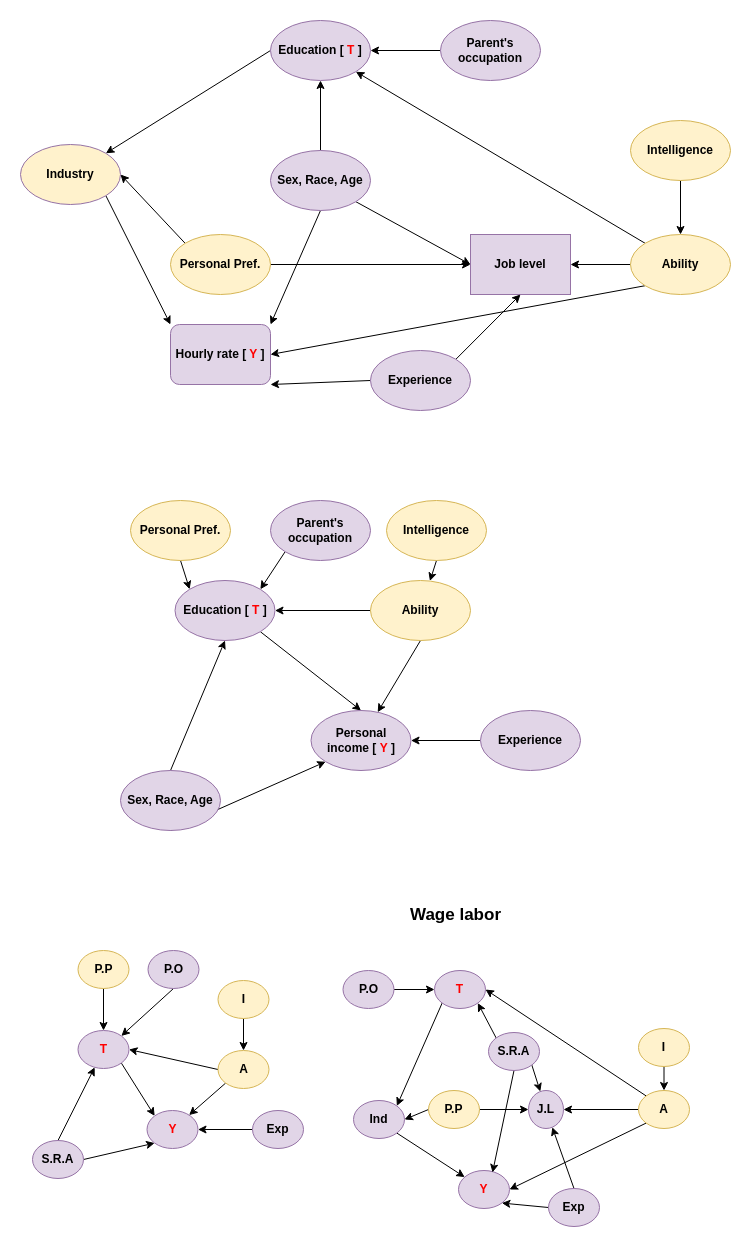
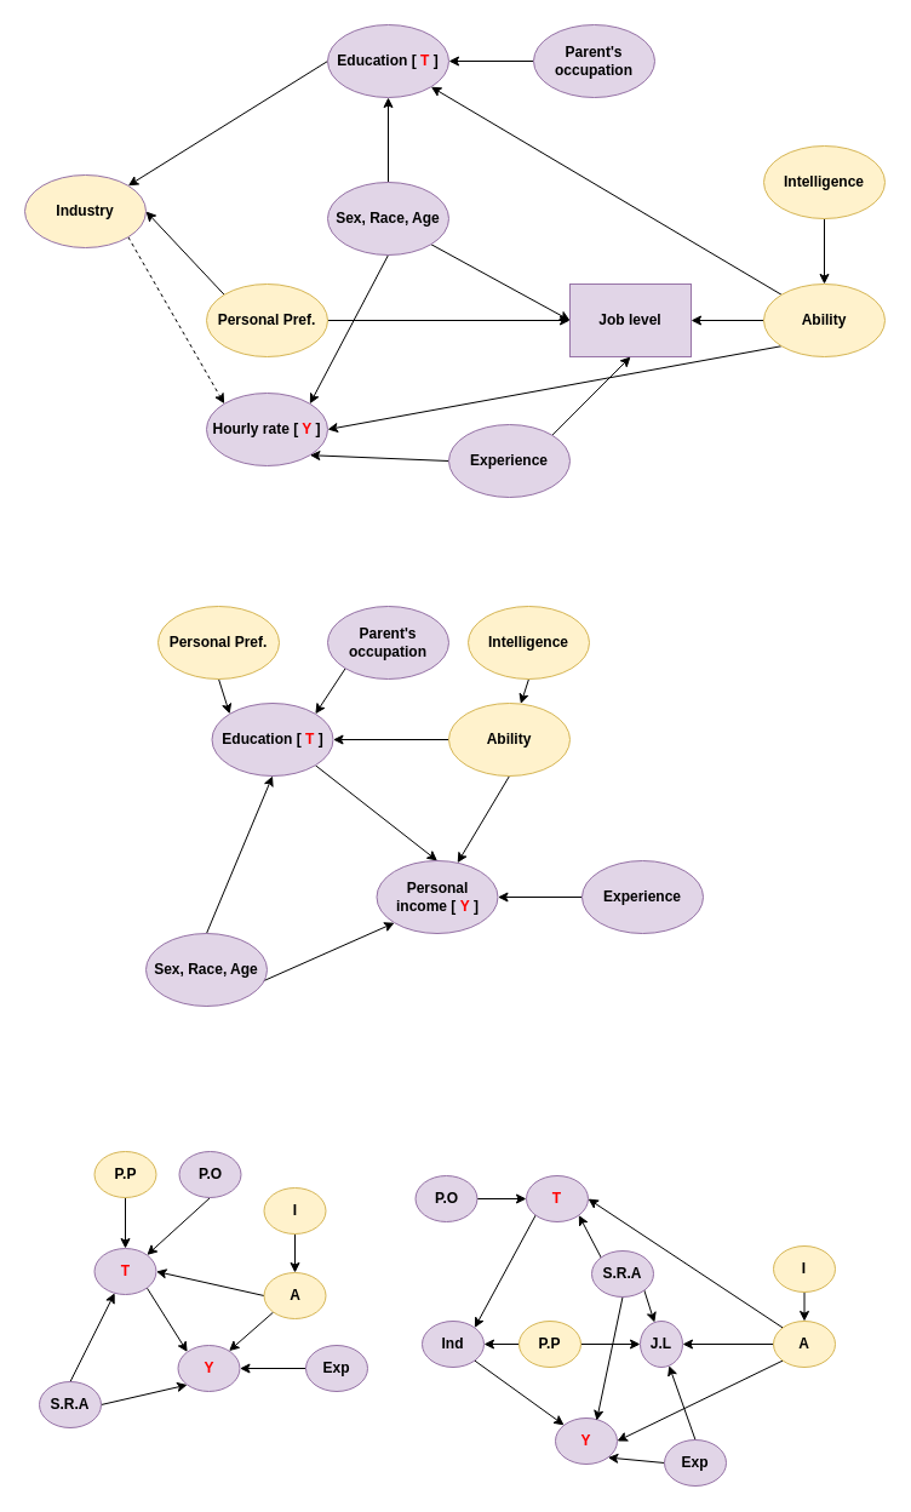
  <mxCell id="0" />
  <mxCell id="1" parent="0" />
  <mxCell id="2" style="edgeStyle=none;rounded=0;orthogonalLoop=1;jettySize=auto;html=1;exitX=0;exitY=0.5;exitDx=0;exitDy=0;entryX=1;entryY=0;entryDx=0;entryDy=0;" edge="1" parent="1" source="3" target="5"><mxGeometry relative="1" as="geometry" /></mxCell>
  <mxCell id="3" value="&lt;b&gt;Education&amp;nbsp;&lt;/b&gt;&lt;b style=&quot;border-color: var(--border-color);&quot;&gt;[&amp;nbsp;&lt;font color=&quot;#ff0000&quot;&gt;T&lt;/font&gt;&amp;nbsp;]&lt;/b&gt;" style="ellipse;whiteSpace=wrap;html=1;fillColor=#e1d5e7;strokeColor=#9673a6;" parent="1" vertex="1"><mxGeometry x="270" y="20" width="100" height="60" as="geometry" /></mxCell>
- <mxCell id="4" style="edgeStyle=none;rounded=0;orthogonalLoop=1;jettySize=auto;html=1;exitX=1;exitY=1;exitDx=0;exitDy=0;entryX=0;entryY=0;entryDx=0;entryDy=0;" edge="1" parent="1" source="5" target="17"><mxGeometry relative="1" as="geometry" /></mxCell>
+ <mxCell id="4" style="edgeStyle=none;rounded=0;orthogonalLoop=1;jettySize=auto;html=1;exitX=1;exitY=1;exitDx=0;exitDy=0;entryX=0;entryY=0;entryDx=0;entryDy=0;dashed=1;" edge="1" parent="1" source="5" target="17"><mxGeometry relative="1" as="geometry" /></mxCell>
  <mxCell id="5" value="&lt;b&gt;Industry&lt;/b&gt;" style="ellipse;whiteSpace=wrap;html=1;fillColor=#fff2cc;strokeColor=#9673a6;" parent="1" vertex="1"><mxGeometry x="20" y="144" width="100" height="60" as="geometry" /></mxCell>
  <mxCell id="6" style="edgeStyle=none;rounded=0;orthogonalLoop=1;jettySize=auto;html=1;exitX=1;exitY=0.5;exitDx=0;exitDy=0;entryX=0;entryY=0.5;entryDx=0;entryDy=0;" edge="1" parent="1" source="8" target="13"><mxGeometry relative="1" as="geometry" /></mxCell>
  <mxCell id="7" style="edgeStyle=none;rounded=0;orthogonalLoop=1;jettySize=auto;html=1;exitX=0;exitY=0;exitDx=0;exitDy=0;entryX=1;entryY=0.5;entryDx=0;entryDy=0;" edge="1" parent="1" source="8" target="5"><mxGeometry relative="1" as="geometry" /></mxCell>
  <mxCell id="8" value="&lt;b&gt;Personal Pref.&lt;/b&gt;" style="ellipse;whiteSpace=wrap;html=1;fillColor=#fff2cc;strokeColor=#d6b656;" parent="1" vertex="1"><mxGeometry x="170" y="234" width="100" height="60" as="geometry" /></mxCell>
  <mxCell id="9" style="edgeStyle=none;rounded=0;orthogonalLoop=1;jettySize=auto;html=1;exitX=0.5;exitY=0;exitDx=0;exitDy=0;entryX=0.5;entryY=1;entryDx=0;entryDy=0;" edge="1" parent="1" source="12" target="3"><mxGeometry relative="1" as="geometry" /></mxCell>
  <mxCell id="10" style="edgeStyle=none;rounded=0;orthogonalLoop=1;jettySize=auto;html=1;exitX=0.5;exitY=1;exitDx=0;exitDy=0;entryX=1;entryY=0;entryDx=0;entryDy=0;" edge="1" parent="1" source="12" target="17"><mxGeometry relative="1" as="geometry" /></mxCell>
  <mxCell id="11" style="edgeStyle=none;rounded=0;orthogonalLoop=1;jettySize=auto;html=1;exitX=1;exitY=1;exitDx=0;exitDy=0;entryX=0;entryY=0.5;entryDx=0;entryDy=0;" edge="1" parent="1" source="12" target="13"><mxGeometry relative="1" as="geometry" /></mxCell>
  <mxCell id="12" value="&lt;b&gt;Sex, Race, Age&lt;/b&gt;" style="ellipse;whiteSpace=wrap;html=1;fillColor=#e1d5e7;strokeColor=#9673a6;" parent="1" vertex="1"><mxGeometry x="270" y="150" width="100" height="60" as="geometry" /></mxCell>
  <mxCell id="13" value="&lt;b&gt;Job level&lt;/b&gt;" style="whiteSpace=wrap;html=1;fillColor=#e1d5e7;strokeColor=#9673a6;rounded=0;" parent="1" vertex="1"><mxGeometry x="470" y="234" width="100" height="60" as="geometry" /></mxCell>
  <mxCell id="14" style="edgeStyle=none;rounded=0;orthogonalLoop=1;jettySize=auto;html=1;exitX=0;exitY=0.5;exitDx=0;exitDy=0;entryX=1;entryY=1;entryDx=0;entryDy=0;" edge="1" parent="1" source="16" target="17"><mxGeometry relative="1" as="geometry" /></mxCell>
  <mxCell id="15" style="edgeStyle=none;rounded=0;orthogonalLoop=1;jettySize=auto;html=1;exitX=1;exitY=0;exitDx=0;exitDy=0;entryX=0.5;entryY=1;entryDx=0;entryDy=0;" edge="1" parent="1" source="16" target="13"><mxGeometry relative="1" as="geometry" /></mxCell>
  <mxCell id="16" value="&lt;b&gt;Experience&lt;/b&gt;" style="ellipse;whiteSpace=wrap;html=1;fillColor=#e1d5e7;strokeColor=#9673a6;" parent="1" vertex="1"><mxGeometry x="370" y="350" width="100" height="60" as="geometry" /></mxCell>
- <mxCell id="17" value="&lt;b&gt;Hourly rate [ &lt;font color=&quot;#ff0000&quot;&gt;Y&lt;/font&gt; ]&lt;/b&gt;" style="whiteSpace=wrap;html=1;fillColor=#e1d5e7;strokeColor=#9673a6;rounded=1;" parent="1" vertex="1"><mxGeometry x="170" y="324" width="100" height="60" as="geometry" /></mxCell>
+ <mxCell id="17" value="&lt;b&gt;Hourly rate [ &lt;font color=&quot;#ff0000&quot;&gt;Y&lt;/font&gt; ]&lt;/b&gt;" style="ellipse;whiteSpace=wrap;html=1;fillColor=#e1d5e7;strokeColor=#9673a6;" parent="1" vertex="1"><mxGeometry x="170" y="324" width="100" height="60" as="geometry" /></mxCell>
  <mxCell id="18" style="edgeStyle=none;rounded=0;orthogonalLoop=1;jettySize=auto;html=1;exitX=0.5;exitY=1;exitDx=0;exitDy=0;" edge="1" parent="1" source="19" target="23"><mxGeometry relative="1" as="geometry" /></mxCell>
  <mxCell id="19" value="&lt;b&gt;Intelligence&lt;/b&gt;" style="ellipse;whiteSpace=wrap;html=1;fillColor=#fff2cc;strokeColor=#d6b656;" parent="1" vertex="1"><mxGeometry x="630" y="120" width="100" height="60" as="geometry" /></mxCell>
  <mxCell id="20" style="edgeStyle=none;rounded=0;orthogonalLoop=1;jettySize=auto;html=1;exitX=0;exitY=1;exitDx=0;exitDy=0;entryX=1;entryY=0.5;entryDx=0;entryDy=0;" edge="1" parent="1" source="23" target="17"><mxGeometry relative="1" as="geometry" /></mxCell>
  <mxCell id="21" style="edgeStyle=none;rounded=0;orthogonalLoop=1;jettySize=auto;html=1;exitX=0;exitY=0;exitDx=0;exitDy=0;entryX=1;entryY=1;entryDx=0;entryDy=0;" edge="1" parent="1" source="23" target="3"><mxGeometry relative="1" as="geometry" /></mxCell>
  <mxCell id="22" style="edgeStyle=none;rounded=0;orthogonalLoop=1;jettySize=auto;html=1;exitX=0;exitY=0.5;exitDx=0;exitDy=0;entryX=1;entryY=0.5;entryDx=0;entryDy=0;" edge="1" parent="1" source="23" target="13"><mxGeometry relative="1" as="geometry" /></mxCell>
  <mxCell id="23" value="&lt;b&gt;Ability&lt;/b&gt;" style="ellipse;whiteSpace=wrap;html=1;fillColor=#fff2cc;strokeColor=#d6b656;" parent="1" vertex="1"><mxGeometry x="630" y="234" width="100" height="60" as="geometry" /></mxCell>
  <mxCell id="24" style="edgeStyle=none;rounded=0;orthogonalLoop=1;jettySize=auto;html=1;exitX=1;exitY=1;exitDx=0;exitDy=0;entryX=0;entryY=0;entryDx=0;entryDy=0;" edge="1" parent="1" source="25" target="36"><mxGeometry relative="1" as="geometry" /></mxCell>
  <mxCell id="25" value="&lt;b style=&quot;border-color: var(--border-color);&quot;&gt;&lt;font color=&quot;#ff0000&quot;&gt;T&lt;/font&gt;&lt;/b&gt;" style="ellipse;whiteSpace=wrap;html=1;fillColor=#e1d5e7;strokeColor=#9673a6;" parent="1" vertex="1"><mxGeometry x="77.5" y="1030" width="51" height="38" as="geometry" /></mxCell>
  <mxCell id="26" style="edgeStyle=none;rounded=0;orthogonalLoop=1;jettySize=auto;html=1;exitX=1;exitY=1;exitDx=0;exitDy=0;" edge="1" parent="1" source="27" target="63"><mxGeometry relative="1" as="geometry" /></mxCell>
- <mxCell id="27" value="&lt;b&gt;Ind&lt;/b&gt;" style="ellipse;whiteSpace=wrap;html=1;fillColor=#e1d5e7;strokeColor=#9673a6;" parent="1" vertex="1"><mxGeometry x="353" y="1100" width="51" height="38" as="geometry" /></mxCell>
+ <mxCell id="27" value="&lt;b&gt;Ind&lt;/b&gt;" style="ellipse;whiteSpace=wrap;html=1;fillColor=#e1d5e7;strokeColor=#9673a6;" parent="1" vertex="1"><mxGeometry x="348" y="1090" width="51" height="38" as="geometry" /></mxCell>
  <mxCell id="28" style="edgeStyle=none;rounded=0;orthogonalLoop=1;jettySize=auto;html=1;exitX=0.5;exitY=1;exitDx=0;exitDy=0;" edge="1" parent="1" source="29" target="25"><mxGeometry relative="1" as="geometry" /></mxCell>
  <mxCell id="29" value="&lt;b&gt;P.P&lt;/b&gt;" style="ellipse;whiteSpace=wrap;html=1;fillColor=#fff2cc;strokeColor=#d6b656;" parent="1" vertex="1"><mxGeometry x="77.5" y="950" width="51" height="38" as="geometry" /></mxCell>
  <mxCell id="30" style="edgeStyle=none;rounded=0;orthogonalLoop=1;jettySize=auto;html=1;exitX=1;exitY=0.5;exitDx=0;exitDy=0;entryX=0;entryY=1;entryDx=0;entryDy=0;" edge="1" parent="1" source="32" target="36"><mxGeometry relative="1" as="geometry" /></mxCell>
  <mxCell id="31" style="edgeStyle=none;rounded=0;orthogonalLoop=1;jettySize=auto;html=1;exitX=0.5;exitY=0;exitDx=0;exitDy=0;" edge="1" parent="1" source="32" target="25"><mxGeometry relative="1" as="geometry" /></mxCell>
  <mxCell id="32" value="&lt;b&gt;S.R.A&lt;/b&gt;" style="ellipse;whiteSpace=wrap;html=1;fillColor=#e1d5e7;strokeColor=#9673a6;" parent="1" vertex="1"><mxGeometry x="32" y="1140" width="51" height="38" as="geometry" /></mxCell>
  <mxCell id="33" value="&lt;b&gt;J.L&lt;/b&gt;" style="ellipse;whiteSpace=wrap;html=1;fillColor=#e1d5e7;strokeColor=#9673a6;" parent="1" vertex="1"><mxGeometry x="528" y="1090" width="35" height="38" as="geometry" /></mxCell>
  <mxCell id="34" style="edgeStyle=none;rounded=0;orthogonalLoop=1;jettySize=auto;html=1;exitX=0;exitY=0.5;exitDx=0;exitDy=0;entryX=1;entryY=0.5;entryDx=0;entryDy=0;" edge="1" parent="1" source="35" target="36"><mxGeometry relative="1" as="geometry" /></mxCell>
  <mxCell id="35" value="&lt;b&gt;Exp&lt;/b&gt;" style="ellipse;whiteSpace=wrap;html=1;fillColor=#e1d5e7;strokeColor=#9673a6;" parent="1" vertex="1"><mxGeometry x="252" y="1110" width="51" height="38" as="geometry" /></mxCell>
  <mxCell id="36" value="&lt;b&gt;&lt;font color=&quot;#ff0000&quot;&gt;Y&lt;/font&gt;&lt;/b&gt;" style="ellipse;whiteSpace=wrap;html=1;fillColor=#e1d5e7;strokeColor=#9673a6;" parent="1" vertex="1"><mxGeometry x="146.5" y="1110" width="51" height="38" as="geometry" /></mxCell>
  <mxCell id="37" style="edgeStyle=none;rounded=0;orthogonalLoop=1;jettySize=auto;html=1;exitX=0;exitY=1;exitDx=0;exitDy=0;" edge="1" parent="1" source="39" target="36"><mxGeometry relative="1" as="geometry" /></mxCell>
  <mxCell id="38" style="edgeStyle=none;rounded=0;orthogonalLoop=1;jettySize=auto;html=1;exitX=0;exitY=0.5;exitDx=0;exitDy=0;entryX=1;entryY=0.5;entryDx=0;entryDy=0;" edge="1" parent="1" source="39" target="25"><mxGeometry relative="1" as="geometry" /></mxCell>
  <mxCell id="39" value="&lt;b&gt;A&lt;/b&gt;" style="ellipse;whiteSpace=wrap;html=1;fillColor=#fff2cc;strokeColor=#d6b656;" parent="1" vertex="1"><mxGeometry x="217.5" y="1050" width="51" height="38" as="geometry" /></mxCell>
  <mxCell id="40" style="edgeStyle=none;rounded=0;orthogonalLoop=1;jettySize=auto;html=1;exitX=0.5;exitY=1;exitDx=0;exitDy=0;entryX=0.5;entryY=0;entryDx=0;entryDy=0;" edge="1" parent="1" source="41" target="39"><mxGeometry relative="1" as="geometry" /></mxCell>
  <mxCell id="41" value="&lt;b&gt;I&lt;/b&gt;" style="ellipse;whiteSpace=wrap;html=1;fillColor=#fff2cc;strokeColor=#d6b656;" parent="1" vertex="1"><mxGeometry x="217.5" y="980" width="51" height="38" as="geometry" /></mxCell>
  <mxCell id="42" style="edgeStyle=none;rounded=0;orthogonalLoop=1;jettySize=auto;html=1;exitX=1;exitY=1;exitDx=0;exitDy=0;entryX=0.5;entryY=0;entryDx=0;entryDy=0;" edge="1" parent="1" source="43" target="51"><mxGeometry relative="1" as="geometry"><mxPoint x="419.645" y="718.787" as="targetPoint" /></mxGeometry></mxCell>
  <mxCell id="43" value="&lt;b&gt;Education&amp;nbsp;&lt;/b&gt;&lt;b style=&quot;border-color: var(--border-color);&quot;&gt;[&amp;nbsp;&lt;font color=&quot;#ff0000&quot;&gt;T&lt;/font&gt;&amp;nbsp;]&lt;/b&gt;" style="ellipse;whiteSpace=wrap;html=1;fillColor=#e1d5e7;strokeColor=#9673a6;" vertex="1" parent="1"><mxGeometry x="174.5" y="580" width="100" height="60" as="geometry" /></mxCell>
  <mxCell id="44" style="edgeStyle=none;rounded=0;orthogonalLoop=1;jettySize=auto;html=1;exitX=0.5;exitY=1;exitDx=0;exitDy=0;entryX=0;entryY=0;entryDx=0;entryDy=0;" edge="1" parent="1" source="45" target="43"><mxGeometry relative="1" as="geometry" /></mxCell>
  <mxCell id="45" value="&lt;b&gt;Personal Pref.&lt;/b&gt;" style="ellipse;whiteSpace=wrap;html=1;fillColor=#fff2cc;strokeColor=#d6b656;" vertex="1" parent="1"><mxGeometry x="130" y="500" width="100" height="60" as="geometry" /></mxCell>
  <mxCell id="46" style="edgeStyle=none;rounded=0;orthogonalLoop=1;jettySize=auto;html=1;exitX=0.5;exitY=0;exitDx=0;exitDy=0;entryX=0.5;entryY=1;entryDx=0;entryDy=0;" edge="1" parent="1" source="48" target="43"><mxGeometry relative="1" as="geometry" /></mxCell>
  <mxCell id="47" style="edgeStyle=none;rounded=0;orthogonalLoop=1;jettySize=auto;html=1;exitX=0.5;exitY=1;exitDx=0;exitDy=0;entryX=0;entryY=1;entryDx=0;entryDy=0;" edge="1" parent="1" source="48" target="51"><mxGeometry relative="1" as="geometry" /></mxCell>
  <mxCell id="48" value="&lt;b&gt;Sex, Race, Age&lt;/b&gt;" style="ellipse;whiteSpace=wrap;html=1;fillColor=#e1d5e7;strokeColor=#9673a6;" vertex="1" parent="1"><mxGeometry x="120" y="770" width="100" height="60" as="geometry" /></mxCell>
  <mxCell id="49" style="edgeStyle=none;rounded=0;orthogonalLoop=1;jettySize=auto;html=1;exitX=0;exitY=0.5;exitDx=0;exitDy=0;entryX=1;entryY=0.5;entryDx=0;entryDy=0;" edge="1" parent="1" source="50" target="51"><mxGeometry relative="1" as="geometry" /></mxCell>
  <mxCell id="50" value="&lt;b&gt;Experience&lt;/b&gt;" style="ellipse;whiteSpace=wrap;html=1;fillColor=#e1d5e7;strokeColor=#9673a6;" vertex="1" parent="1"><mxGeometry x="480" y="710" width="100" height="60" as="geometry" /></mxCell>
  <mxCell id="51" value="&lt;b&gt;Personal income&amp;nbsp;&lt;/b&gt;&lt;b style=&quot;border-color: var(--border-color);&quot;&gt;[&amp;nbsp;&lt;font style=&quot;border-color: var(--border-color);&quot; color=&quot;#ff0000&quot;&gt;Y&lt;/font&gt;&amp;nbsp;]&lt;/b&gt;" style="ellipse;whiteSpace=wrap;html=1;fillColor=#e1d5e7;strokeColor=#9673a6;" vertex="1" parent="1"><mxGeometry x="310.5" y="710" width="100" height="60" as="geometry" /></mxCell>
  <mxCell id="52" style="edgeStyle=none;rounded=0;orthogonalLoop=1;jettySize=auto;html=1;exitX=0.5;exitY=1;exitDx=0;exitDy=0;" edge="1" parent="1" source="53" target="56"><mxGeometry relative="1" as="geometry" /></mxCell>
  <mxCell id="53" value="&lt;b&gt;Intelligence&lt;/b&gt;" style="ellipse;whiteSpace=wrap;html=1;fillColor=#fff2cc;strokeColor=#d6b656;" vertex="1" parent="1"><mxGeometry x="386" y="500" width="100" height="60" as="geometry" /></mxCell>
  <mxCell id="54" style="edgeStyle=none;rounded=0;orthogonalLoop=1;jettySize=auto;html=1;exitX=0;exitY=0.5;exitDx=0;exitDy=0;entryX=1;entryY=0.5;entryDx=0;entryDy=0;" edge="1" parent="1" source="56" target="43"><mxGeometry relative="1" as="geometry" /></mxCell>
  <mxCell id="55" style="edgeStyle=none;rounded=0;orthogonalLoop=1;jettySize=auto;html=1;exitX=0.5;exitY=1;exitDx=0;exitDy=0;" edge="1" parent="1" source="56" target="51"><mxGeometry relative="1" as="geometry" /></mxCell>
  <mxCell id="56" value="&lt;b&gt;Ability&lt;/b&gt;" style="ellipse;whiteSpace=wrap;html=1;fillColor=#fff2cc;strokeColor=#d6b656;" vertex="1" parent="1"><mxGeometry x="370" y="580" width="100" height="60" as="geometry" /></mxCell>
  <mxCell id="57" style="edgeStyle=none;rounded=0;orthogonalLoop=1;jettySize=auto;html=1;exitX=0;exitY=1;exitDx=0;exitDy=0;entryX=1;entryY=0;entryDx=0;entryDy=0;" edge="1" parent="1" source="58" target="43"><mxGeometry relative="1" as="geometry" /></mxCell>
  <mxCell id="58" value="&lt;b&gt;Parent's occupation&lt;/b&gt;" style="ellipse;whiteSpace=wrap;html=1;fillColor=#e1d5e7;strokeColor=#9673a6;" vertex="1" parent="1"><mxGeometry x="270" y="500" width="100" height="60" as="geometry" /></mxCell>
  <mxCell id="59" style="edgeStyle=none;rounded=0;orthogonalLoop=1;jettySize=auto;html=1;exitX=0;exitY=0.5;exitDx=0;exitDy=0;entryX=1;entryY=0.5;entryDx=0;entryDy=0;" edge="1" parent="1" source="60" target="3"><mxGeometry relative="1" as="geometry" /></mxCell>
  <mxCell id="60" value="&lt;b&gt;Parent's occupation&lt;/b&gt;" style="ellipse;whiteSpace=wrap;html=1;fillColor=#e1d5e7;strokeColor=#9673a6;" vertex="1" parent="1"><mxGeometry x="440" y="20" width="100" height="60" as="geometry" /></mxCell>
  <mxCell id="61" style="edgeStyle=none;rounded=0;orthogonalLoop=1;jettySize=auto;html=1;exitX=0.5;exitY=1;exitDx=0;exitDy=0;entryX=1;entryY=0;entryDx=0;entryDy=0;" edge="1" parent="1" source="62" target="25"><mxGeometry relative="1" as="geometry" /></mxCell>
  <mxCell id="62" value="&lt;b&gt;P.O&lt;/b&gt;" style="ellipse;whiteSpace=wrap;html=1;fillColor=#e1d5e7;strokeColor=#9673a6;" vertex="1" parent="1"><mxGeometry x="147.5" y="950" width="51" height="38" as="geometry" /></mxCell>
  <mxCell id="63" value="&lt;b&gt;&lt;font color=&quot;#ff0000&quot;&gt;Y&lt;/font&gt;&lt;/b&gt;" style="ellipse;whiteSpace=wrap;html=1;fillColor=#e1d5e7;strokeColor=#9673a6;" vertex="1" parent="1"><mxGeometry x="458" y="1170" width="51" height="38" as="geometry" /></mxCell>
  <mxCell id="64" style="edgeStyle=none;rounded=0;orthogonalLoop=1;jettySize=auto;html=1;exitX=0;exitY=0.5;exitDx=0;exitDy=0;entryX=1;entryY=0.5;entryDx=0;entryDy=0;" edge="1" parent="1" source="67" target="33"><mxGeometry relative="1" as="geometry" /></mxCell>
  <mxCell id="65" style="edgeStyle=none;rounded=0;orthogonalLoop=1;jettySize=auto;html=1;exitX=0;exitY=1;exitDx=0;exitDy=0;entryX=1;entryY=0.5;entryDx=0;entryDy=0;" edge="1" parent="1" source="67" target="63"><mxGeometry relative="1" as="geometry" /></mxCell>
  <mxCell id="66" style="edgeStyle=none;rounded=0;orthogonalLoop=1;jettySize=auto;html=1;exitX=0;exitY=0;exitDx=0;exitDy=0;entryX=1;entryY=0.5;entryDx=0;entryDy=0;" edge="1" parent="1" source="67" target="81"><mxGeometry relative="1" as="geometry" /></mxCell>
  <mxCell id="67" value="&lt;b&gt;A&lt;/b&gt;" style="ellipse;whiteSpace=wrap;html=1;fillColor=#fff2cc;strokeColor=#d6b656;" vertex="1" parent="1"><mxGeometry x="638" y="1090" width="51" height="38" as="geometry" /></mxCell>
  <mxCell id="68" style="edgeStyle=none;rounded=0;orthogonalLoop=1;jettySize=auto;html=1;exitX=0.5;exitY=1;exitDx=0;exitDy=0;entryX=0.5;entryY=0;entryDx=0;entryDy=0;" edge="1" parent="1" source="69" target="67"><mxGeometry relative="1" as="geometry" /></mxCell>
  <mxCell id="69" value="&lt;b&gt;I&lt;/b&gt;" style="ellipse;whiteSpace=wrap;html=1;fillColor=#fff2cc;strokeColor=#d6b656;" vertex="1" parent="1"><mxGeometry x="638" y="1028" width="51" height="38" as="geometry" /></mxCell>
  <mxCell id="70" style="edgeStyle=none;rounded=0;orthogonalLoop=1;jettySize=auto;html=1;exitX=1;exitY=0.5;exitDx=0;exitDy=0;entryX=0;entryY=0.5;entryDx=0;entryDy=0;" edge="1" parent="1" source="72" target="33"><mxGeometry relative="1" as="geometry" /></mxCell>
  <mxCell id="71" style="edgeStyle=none;rounded=0;orthogonalLoop=1;jettySize=auto;html=1;exitX=0;exitY=0.5;exitDx=0;exitDy=0;entryX=1;entryY=0.5;entryDx=0;entryDy=0;" edge="1" parent="1" source="72" target="27"><mxGeometry relative="1" as="geometry" /></mxCell>
  <mxCell id="72" value="&lt;b&gt;P.P&lt;/b&gt;" style="ellipse;whiteSpace=wrap;html=1;fillColor=#fff2cc;strokeColor=#d6b656;" vertex="1" parent="1"><mxGeometry x="428" y="1090" width="51" height="38" as="geometry" /></mxCell>
  <mxCell id="73" style="edgeStyle=none;rounded=0;orthogonalLoop=1;jettySize=auto;html=1;exitX=0.5;exitY=1;exitDx=0;exitDy=0;entryX=0.667;entryY=0.053;entryDx=0;entryDy=0;entryPerimeter=0;" edge="1" parent="1" source="76" target="63"><mxGeometry relative="1" as="geometry" /></mxCell>
  <mxCell id="74" style="edgeStyle=none;rounded=0;orthogonalLoop=1;jettySize=auto;html=1;exitX=1;exitY=1;exitDx=0;exitDy=0;" edge="1" parent="1" source="76" target="33"><mxGeometry relative="1" as="geometry" /></mxCell>
  <mxCell id="75" style="edgeStyle=none;rounded=0;orthogonalLoop=1;jettySize=auto;html=1;exitX=0;exitY=0;exitDx=0;exitDy=0;entryX=1;entryY=1;entryDx=0;entryDy=0;" edge="1" parent="1" source="76" target="81"><mxGeometry relative="1" as="geometry" /></mxCell>
  <mxCell id="76" value="&lt;b&gt;S.R.A&lt;/b&gt;" style="ellipse;whiteSpace=wrap;html=1;fillColor=#e1d5e7;strokeColor=#9673a6;" vertex="1" parent="1"><mxGeometry x="488" y="1032" width="51" height="38" as="geometry" /></mxCell>
  <mxCell id="77" style="edgeStyle=none;rounded=0;orthogonalLoop=1;jettySize=auto;html=1;exitX=0.5;exitY=0;exitDx=0;exitDy=0;" edge="1" parent="1" source="79" target="33"><mxGeometry relative="1" as="geometry"><mxPoint x="558" y="1130" as="targetPoint" /></mxGeometry></mxCell>
  <mxCell id="78" style="edgeStyle=none;rounded=0;orthogonalLoop=1;jettySize=auto;html=1;exitX=0;exitY=0.5;exitDx=0;exitDy=0;entryX=1;entryY=1;entryDx=0;entryDy=0;" edge="1" parent="1" source="79" target="63"><mxGeometry relative="1" as="geometry" /></mxCell>
  <mxCell id="79" value="&lt;b&gt;Exp&lt;/b&gt;" style="ellipse;whiteSpace=wrap;html=1;fillColor=#e1d5e7;strokeColor=#9673a6;" vertex="1" parent="1"><mxGeometry x="548" y="1188" width="51" height="38" as="geometry" /></mxCell>
  <mxCell id="80" style="edgeStyle=none;rounded=0;orthogonalLoop=1;jettySize=auto;html=1;exitX=0;exitY=1;exitDx=0;exitDy=0;entryX=1;entryY=0;entryDx=0;entryDy=0;" edge="1" parent="1" source="81" target="27"><mxGeometry relative="1" as="geometry" /></mxCell>
  <mxCell id="81" value="&lt;b style=&quot;border-color: var(--border-color);&quot;&gt;&lt;font color=&quot;#ff0000&quot;&gt;T&lt;/font&gt;&lt;/b&gt;" style="ellipse;whiteSpace=wrap;html=1;fillColor=#e1d5e7;strokeColor=#9673a6;" vertex="1" parent="1"><mxGeometry x="434" y="970" width="51" height="38" as="geometry" /></mxCell>
  <mxCell id="82" style="edgeStyle=none;rounded=0;orthogonalLoop=1;jettySize=auto;html=1;exitX=1;exitY=0.5;exitDx=0;exitDy=0;entryX=0;entryY=0.5;entryDx=0;entryDy=0;" edge="1" parent="1" source="83" target="81"><mxGeometry relative="1" as="geometry" /></mxCell>
  <mxCell id="83" value="&lt;b&gt;P.O&lt;/b&gt;" style="ellipse;whiteSpace=wrap;html=1;fillColor=#e1d5e7;strokeColor=#9673a6;" vertex="1" parent="1"><mxGeometry x="342.5" y="970" width="51" height="38" as="geometry" /></mxCell>
- <mxCell id="84" value="&lt;b&gt;&lt;font style=&quot;font-size: 17px;&quot;&gt;Wage labor&lt;/font&gt;&lt;/b&gt;" style="text;strokeColor=none;fillColor=none;align=left;verticalAlign=middle;spacingLeft=4;spacingRight=4;overflow=hidden;points=[[0,0.5],[1,0.5]];portConstraint=eastwest;rotatable=0;whiteSpace=wrap;html=1;" vertex="1" parent="1"><mxGeometry x="403.5" y="900" width="160" height="30" as="geometry" /></mxCell>
